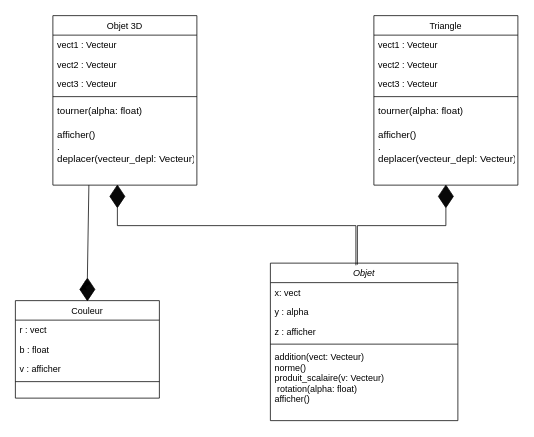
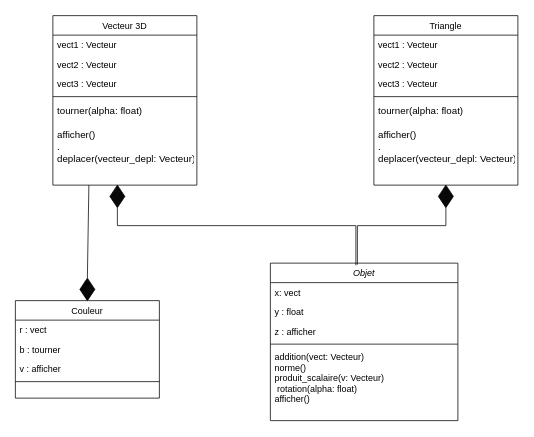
  <mxCell id="0" />
  <mxCell id="1" parent="0" />
  <mxCell id="2" value="Objet" style="swimlane;fontStyle=2;align=center;verticalAlign=top;childLayout=stackLayout;horizontal=1;startSize=26;horizontalStack=0;resizeParent=1;resizeLast=0;collapsible=1;marginBottom=0;rounded=0;shadow=0;strokeWidth=1;" parent="1" vertex="1"><mxGeometry x="360" y="350" width="250" height="210" as="geometry"><mxRectangle x="230" y="140" width="160" height="26" as="alternateBounds" /></mxGeometry></mxCell>
  <mxCell id="3" value="x: vect" style="text;align=left;verticalAlign=top;spacingLeft=4;spacingRight=4;overflow=hidden;rotatable=0;points=[[0,0.5],[1,0.5]];portConstraint=eastwest;" parent="2" vertex="1"><mxGeometry y="26" width="250" height="26" as="geometry" /></mxCell>
- <mxCell id="4" value="y : alpha" style="text;align=left;verticalAlign=top;spacingLeft=4;spacingRight=4;overflow=hidden;rotatable=0;points=[[0,0.5],[1,0.5]];portConstraint=eastwest;rounded=0;shadow=0;html=0;" parent="2" vertex="1"><mxGeometry y="52" width="250" height="26" as="geometry" /></mxCell>
+ <mxCell id="4" value="y : float" style="text;align=left;verticalAlign=top;spacingLeft=4;spacingRight=4;overflow=hidden;rotatable=0;points=[[0,0.5],[1,0.5]];portConstraint=eastwest;rounded=0;shadow=0;html=0;" parent="2" vertex="1"><mxGeometry y="52" width="250" height="26" as="geometry" /></mxCell>
  <mxCell id="5" value="z : afficher" style="text;align=left;verticalAlign=top;spacingLeft=4;spacingRight=4;overflow=hidden;rotatable=0;points=[[0,0.5],[1,0.5]];portConstraint=eastwest;rounded=0;shadow=0;html=0;" parent="2" vertex="1"><mxGeometry y="78" width="250" height="26" as="geometry" /></mxCell>
  <mxCell id="6" value="" style="line;html=1;strokeWidth=1;align=left;verticalAlign=middle;spacingTop=-1;spacingLeft=3;spacingRight=3;rotatable=0;labelPosition=right;points=[];portConstraint=eastwest;" parent="2" vertex="1"><mxGeometry y="104" width="250" height="8" as="geometry" /></mxCell>
  <mxCell id="7" value="addition(vect: Vecteur) &#10;norme() &#10;produit_scalaire(v: Vecteur) &#10; rotation(alpha: float) &#10;afficher() " style="text;align=left;verticalAlign=top;spacingLeft=4;spacingRight=4;overflow=hidden;rotatable=0;points=[[0,0.5],[1,0.5]];portConstraint=eastwest;" parent="2" vertex="1"><mxGeometry y="112" width="250" height="98" as="geometry" /></mxCell>
  <mxCell id="8" value="Triangle" style="swimlane;fontStyle=0;align=center;verticalAlign=top;childLayout=stackLayout;horizontal=1;startSize=26;horizontalStack=0;resizeParent=1;resizeLast=0;collapsible=1;marginBottom=0;rounded=0;shadow=0;strokeWidth=1;" parent="1" vertex="1"><mxGeometry x="498" y="20" width="192" height="226" as="geometry"><mxRectangle x="550" y="140" width="160" height="26" as="alternateBounds" /></mxGeometry></mxCell>
  <mxCell id="9" value="vect1 : Vecteur" style="text;align=left;verticalAlign=top;spacingLeft=4;spacingRight=4;overflow=hidden;rotatable=0;points=[[0,0.5],[1,0.5]];portConstraint=eastwest;rounded=0;shadow=0;html=0;" parent="8" vertex="1"><mxGeometry y="26" width="192" height="26" as="geometry" /></mxCell>
  <mxCell id="10" value="vect2 : Vecteur" style="text;align=left;verticalAlign=top;spacingLeft=4;spacingRight=4;overflow=hidden;rotatable=0;points=[[0,0.5],[1,0.5]];portConstraint=eastwest;" parent="8" vertex="1"><mxGeometry y="52" width="192" height="26" as="geometry" /></mxCell>
  <mxCell id="11" value="vect3 : Vecteur" style="text;align=left;verticalAlign=top;spacingLeft=4;spacingRight=4;overflow=hidden;rotatable=0;points=[[0,0.5],[1,0.5]];portConstraint=eastwest;rounded=0;shadow=0;html=0;" parent="8" vertex="1"><mxGeometry y="78" width="192" height="26" as="geometry" /></mxCell>
  <mxCell id="12" value="" style="line;html=1;strokeWidth=1;align=left;verticalAlign=middle;spacingTop=-1;spacingLeft=3;spacingRight=3;rotatable=0;labelPosition=right;points=[];portConstraint=eastwest;" parent="8" vertex="1"><mxGeometry y="104" width="192" height="8" as="geometry" /></mxCell>
  <mxCell id="13" value="tourner(alpha: float)&#10;&#10;afficher()&#10;.&#10;deplacer(vecteur_depl: Vecteur)&#10;" style="text;align=left;verticalAlign=top;spacingLeft=4;spacingRight=4;overflow=hidden;rotatable=0;points=[[0,0.5],[1,0.5]];portConstraint=eastwest;spacing=2;fontSize=13;" parent="8" vertex="1"><mxGeometry y="112" width="192" height="98" as="geometry" /></mxCell>
  <mxCell id="14" value="" style="rhombus;whiteSpace=wrap;html=1;fillColor=#080808;" parent="1" vertex="1"><mxGeometry x="584" y="246" width="20" height="30" as="geometry" /></mxCell>
  <mxCell id="15" value="" style="endArrow=none;html=1;rounded=0;entryX=0.5;entryY=1;entryDx=0;entryDy=0;exitX=0.464;exitY=0.01;exitDx=0;exitDy=0;exitPerimeter=0;" parent="1" source="2" target="14" edge="1"><mxGeometry width="50" height="50" relative="1" as="geometry"><mxPoint x="379" y="330" as="sourcePoint" /><mxPoint x="590" y="300" as="targetPoint" /><Array as="points"><mxPoint x="476" y="300" /><mxPoint x="594" y="300" /></Array></mxGeometry></mxCell>
- <mxCell id="16" value="Objet 3D" style="swimlane;fontStyle=0;align=center;verticalAlign=top;childLayout=stackLayout;horizontal=1;startSize=26;horizontalStack=0;resizeParent=1;resizeLast=0;collapsible=1;marginBottom=0;rounded=0;shadow=0;strokeWidth=1;" parent="1" vertex="1"><mxGeometry x="70" y="20" width="192" height="226" as="geometry"><mxRectangle x="550" y="140" width="160" height="26" as="alternateBounds" /></mxGeometry></mxCell>
+ <mxCell id="16" value="Vecteur 3D" style="swimlane;fontStyle=0;align=center;verticalAlign=top;childLayout=stackLayout;horizontal=1;startSize=26;horizontalStack=0;resizeParent=1;resizeLast=0;collapsible=1;marginBottom=0;rounded=0;shadow=0;strokeWidth=1;" parent="1" vertex="1"><mxGeometry x="70" y="20" width="192" height="226" as="geometry"><mxRectangle x="550" y="140" width="160" height="26" as="alternateBounds" /></mxGeometry></mxCell>
  <mxCell id="17" value="vect1 : Vecteur" style="text;align=left;verticalAlign=top;spacingLeft=4;spacingRight=4;overflow=hidden;rotatable=0;points=[[0,0.5],[1,0.5]];portConstraint=eastwest;rounded=0;shadow=0;html=0;" parent="16" vertex="1"><mxGeometry y="26" width="192" height="26" as="geometry" /></mxCell>
  <mxCell id="18" value="vect2 : Vecteur" style="text;align=left;verticalAlign=top;spacingLeft=4;spacingRight=4;overflow=hidden;rotatable=0;points=[[0,0.5],[1,0.5]];portConstraint=eastwest;" parent="16" vertex="1"><mxGeometry y="52" width="192" height="26" as="geometry" /></mxCell>
  <mxCell id="19" value="vect3 : Vecteur" style="text;align=left;verticalAlign=top;spacingLeft=4;spacingRight=4;overflow=hidden;rotatable=0;points=[[0,0.5],[1,0.5]];portConstraint=eastwest;rounded=0;shadow=0;html=0;" parent="16" vertex="1"><mxGeometry y="78" width="192" height="26" as="geometry" /></mxCell>
  <mxCell id="20" value="" style="line;html=1;strokeWidth=1;align=left;verticalAlign=middle;spacingTop=-1;spacingLeft=3;spacingRight=3;rotatable=0;labelPosition=right;points=[];portConstraint=eastwest;" parent="16" vertex="1"><mxGeometry y="104" width="192" height="8" as="geometry" /></mxCell>
  <mxCell id="21" value="tourner(alpha: float)&#10;&#10;afficher()&#10;.&#10;deplacer(vecteur_depl: Vecteur)&#10;" style="text;align=left;verticalAlign=top;spacingLeft=4;spacingRight=4;overflow=hidden;rotatable=0;points=[[0,0.5],[1,0.5]];portConstraint=eastwest;spacing=2;fontSize=13;" parent="16" vertex="1"><mxGeometry y="112" width="192" height="98" as="geometry" /></mxCell>
  <mxCell id="22" value="Couleur" style="swimlane;fontStyle=0;align=center;verticalAlign=top;childLayout=stackLayout;horizontal=1;startSize=26;horizontalStack=0;resizeParent=1;resizeLast=0;collapsible=1;marginBottom=0;rounded=0;shadow=0;strokeWidth=1;" parent="1" vertex="1"><mxGeometry x="20" y="400" width="192" height="130" as="geometry"><mxRectangle x="550" y="140" width="160" height="26" as="alternateBounds" /></mxGeometry></mxCell>
  <mxCell id="23" value="r : vect" style="text;align=left;verticalAlign=top;spacingLeft=4;spacingRight=4;overflow=hidden;rotatable=0;points=[[0,0.5],[1,0.5]];portConstraint=eastwest;rounded=0;shadow=0;html=0;" parent="22" vertex="1"><mxGeometry y="26" width="192" height="26" as="geometry" /></mxCell>
- <mxCell id="24" value="b : float " style="text;align=left;verticalAlign=top;spacingLeft=4;spacingRight=4;overflow=hidden;rotatable=0;points=[[0,0.5],[1,0.5]];portConstraint=eastwest;" parent="22" vertex="1"><mxGeometry y="52" width="192" height="26" as="geometry" /></mxCell>
+ <mxCell id="24" value="b : tourner " style="text;align=left;verticalAlign=top;spacingLeft=4;spacingRight=4;overflow=hidden;rotatable=0;points=[[0,0.5],[1,0.5]];portConstraint=eastwest;" parent="22" vertex="1"><mxGeometry y="52" width="192" height="26" as="geometry" /></mxCell>
  <mxCell id="25" value="v : afficher" style="text;align=left;verticalAlign=top;spacingLeft=4;spacingRight=4;overflow=hidden;rotatable=0;points=[[0,0.5],[1,0.5]];portConstraint=eastwest;rounded=0;shadow=0;html=0;" parent="22" vertex="1"><mxGeometry y="78" width="192" height="26" as="geometry" /></mxCell>
  <mxCell id="26" value="" style="line;html=1;strokeWidth=1;align=left;verticalAlign=middle;spacingTop=-1;spacingLeft=3;spacingRight=3;rotatable=0;labelPosition=right;points=[];portConstraint=eastwest;" parent="22" vertex="1"><mxGeometry y="104" width="192" height="8" as="geometry" /></mxCell>
  <mxCell id="27" value="" style="endArrow=none;html=1;rounded=0;exitX=0.456;exitY=0.014;exitDx=0;exitDy=0;exitPerimeter=0;entryX=0.5;entryY=1;entryDx=0;entryDy=0;" parent="1" source="2" target="28" edge="1"><mxGeometry width="50" height="50" relative="1" as="geometry"><mxPoint x="486" y="362" as="sourcePoint" /><mxPoint x="170" y="280" as="targetPoint" /><Array as="points"><mxPoint x="474" y="300" /><mxPoint x="156" y="300" /></Array></mxGeometry></mxCell>
  <mxCell id="28" value="" style="rhombus;whiteSpace=wrap;html=1;fillColor=#080808;" parent="1" vertex="1"><mxGeometry x="146" y="246" width="20" height="30" as="geometry" /></mxCell>
  <mxCell id="29" value="" style="rhombus;whiteSpace=wrap;html=1;fillColor=#080808;" parent="1" vertex="1"><mxGeometry x="106" y="370" width="20" height="30" as="geometry" /></mxCell>
  <mxCell id="30" style="edgeStyle=orthogonalEdgeStyle;rounded=0;orthogonalLoop=1;jettySize=auto;html=1;exitX=0;exitY=0.5;exitDx=0;exitDy=0;entryX=0;entryY=0;entryDx=0;entryDy=0;" parent="1" source="29" target="29" edge="1"><mxGeometry relative="1" as="geometry" /></mxCell>
  <mxCell id="31" value="" style="endArrow=none;html=1;rounded=0;exitX=0.5;exitY=0;exitDx=0;exitDy=0;entryX=0.25;entryY=1;entryDx=0;entryDy=0;" parent="1" source="29" target="16" edge="1"><mxGeometry width="50" height="50" relative="1" as="geometry"><mxPoint x="378" y="397" as="sourcePoint" /><mxPoint x="60" y="320" as="targetPoint" /><Array as="points" /></mxGeometry></mxCell>
  <mxCell id="32" style="edgeStyle=orthogonalEdgeStyle;rounded=0;orthogonalLoop=1;jettySize=auto;html=1;exitX=0;exitY=0;exitDx=0;exitDy=0;entryX=1;entryY=0;entryDx=0;entryDy=0;" parent="1" source="29" target="29" edge="1"><mxGeometry relative="1" as="geometry" /></mxCell>
